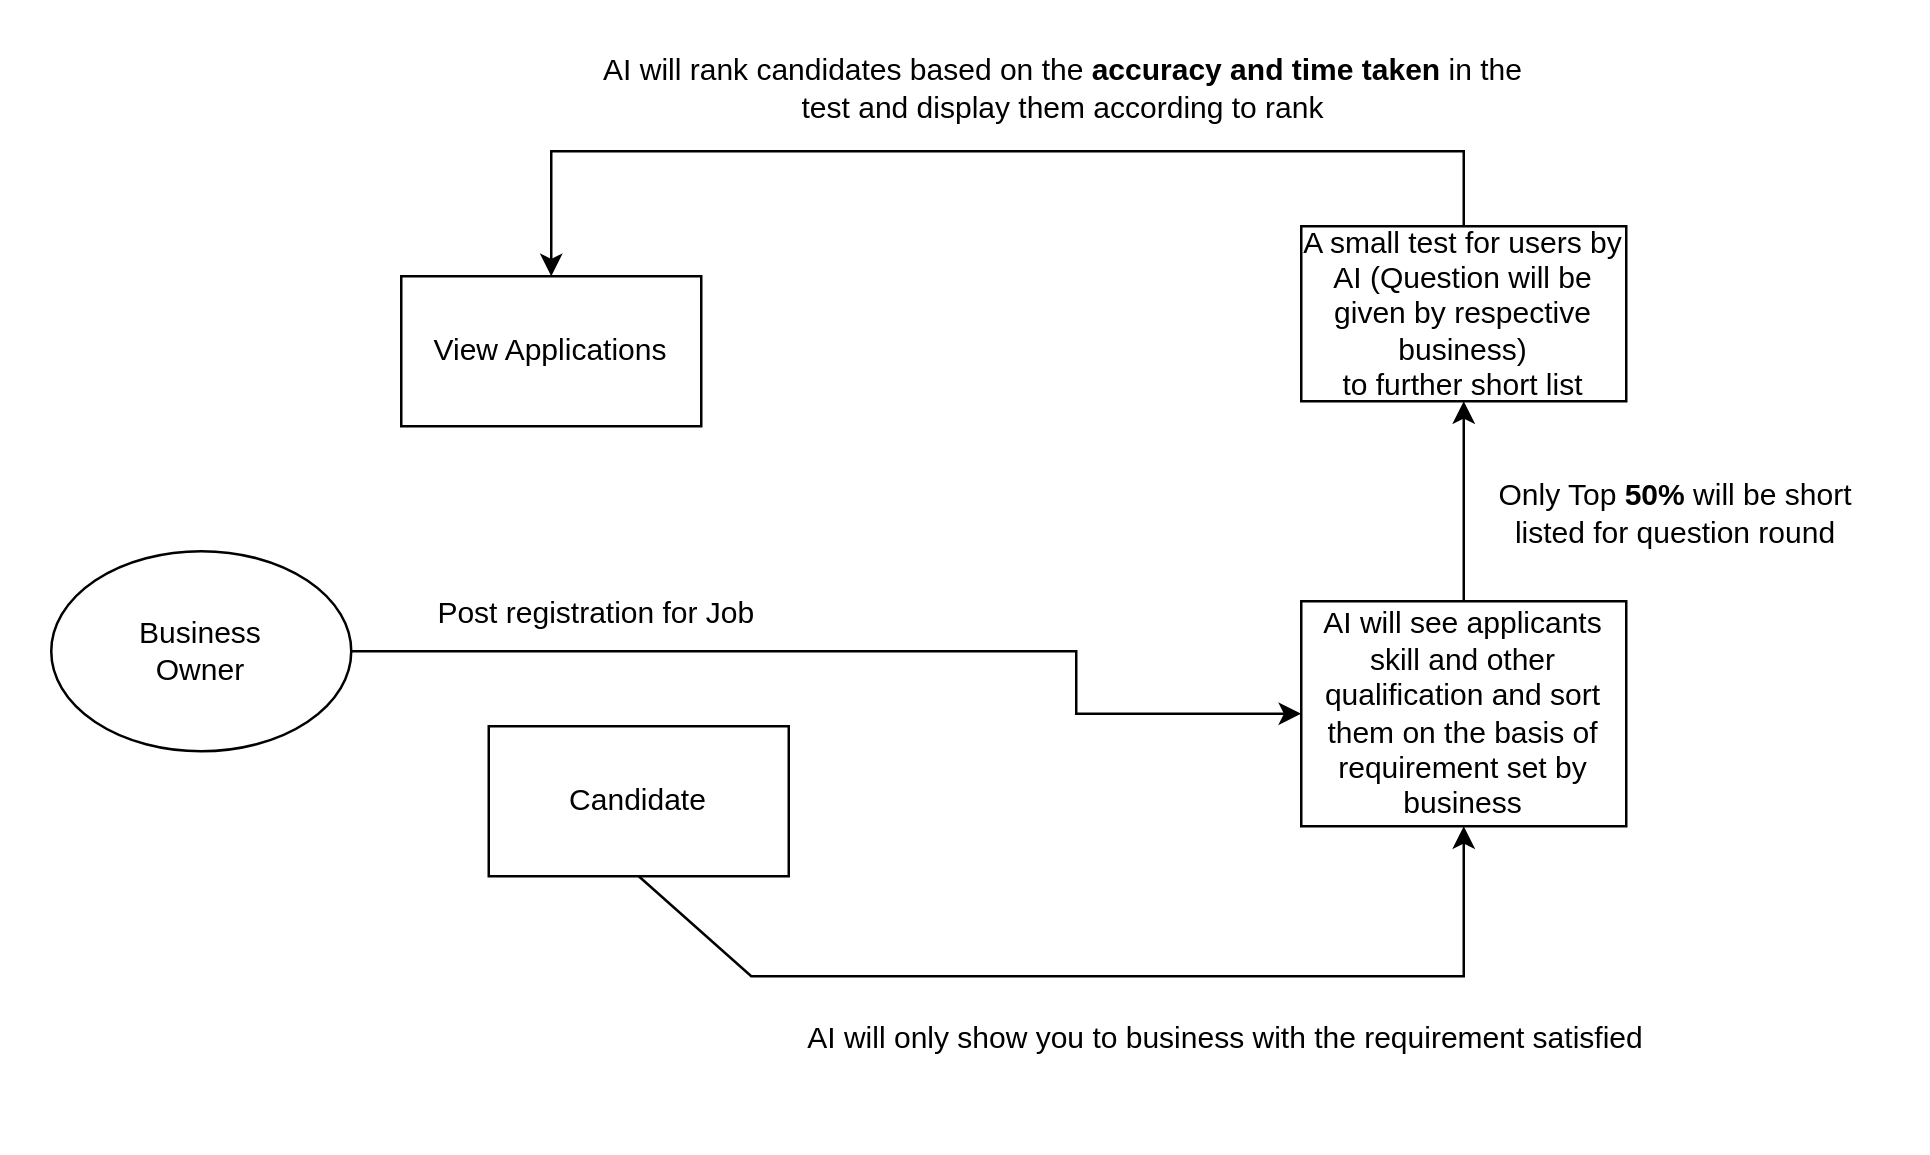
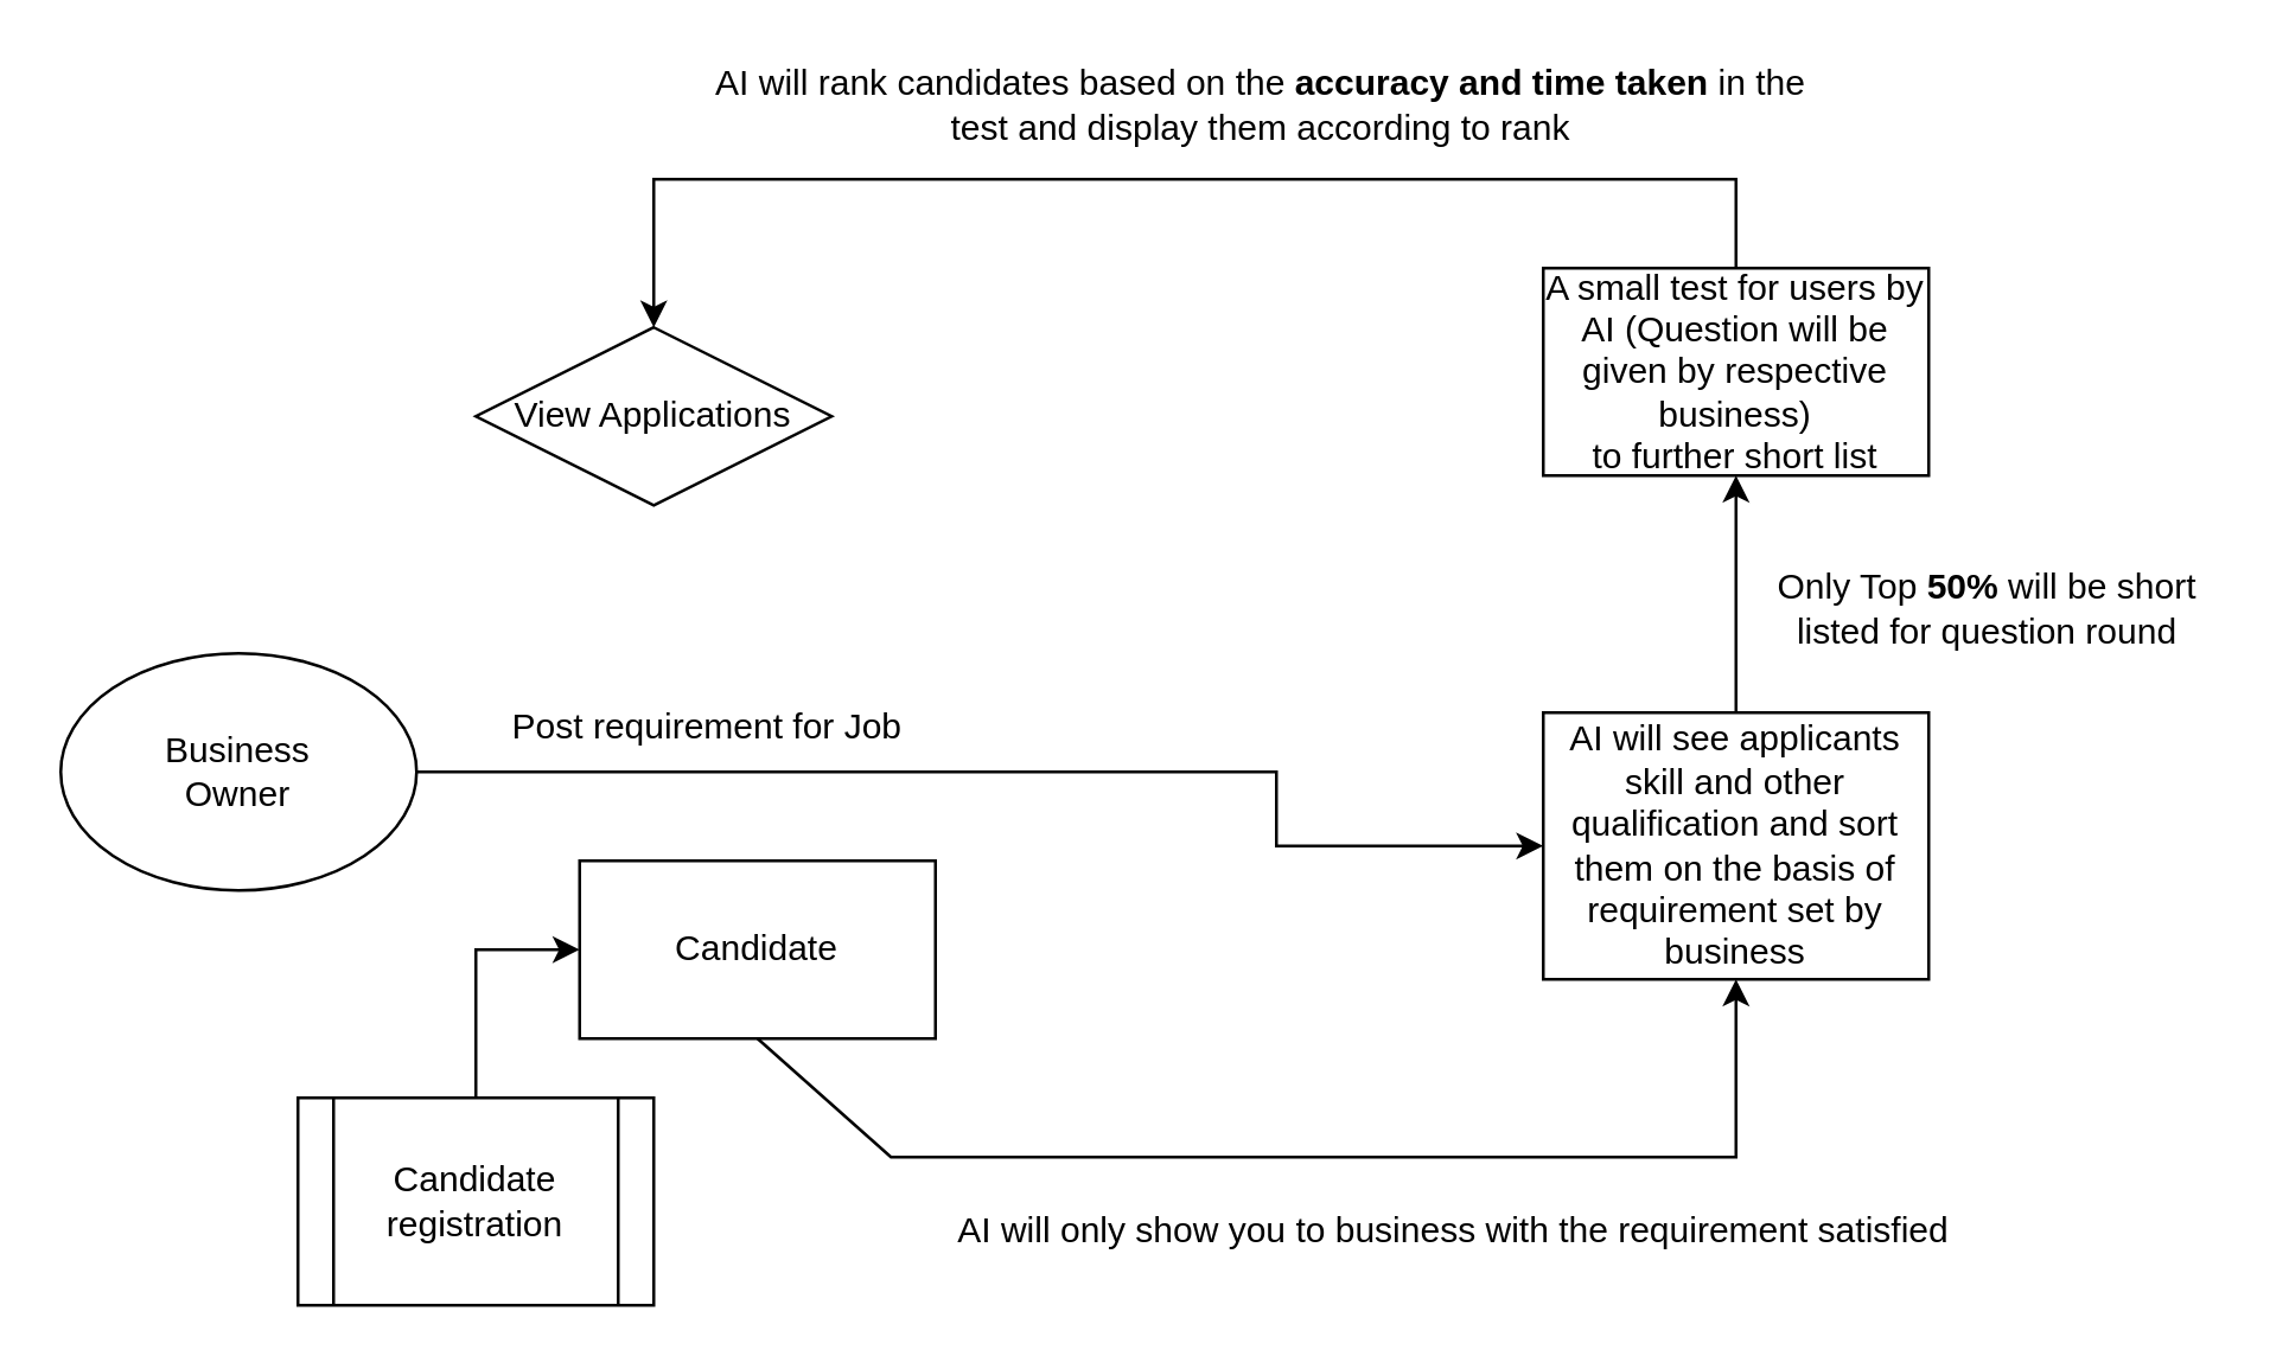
  <mxCell id="0" />
  <mxCell id="1" parent="0" />
- <mxCell id="2" value="View Applications" style="rounded=0;whiteSpace=wrap;html=1;" parent="1" vertex="1"><mxGeometry x="160" y="110" width="120" height="60" as="geometry" /></mxCell>
+ <mxCell id="2" value="View Applications" style="rhombus;whiteSpace=wrap;html=1;" parent="1" vertex="1"><mxGeometry x="160" y="110" width="120" height="60" as="geometry" /></mxCell>
  <mxCell id="3" value="Business&lt;div&gt;Owner&lt;/div&gt;" style="ellipse;whiteSpace=wrap;html=1;" parent="1" vertex="1"><mxGeometry x="20" y="220" width="120" height="80" as="geometry" /></mxCell>
  <mxCell id="4" value="A small test for users by AI (Question will be given by respective business)&lt;div&gt;to further short list&lt;/div&gt;" style="rounded=0;whiteSpace=wrap;html=1;" parent="1" vertex="1"><mxGeometry x="520" y="90" width="130" height="70" as="geometry" /></mxCell>
  <mxCell id="5" value="AI will see applicants skill and other qualification and sort them on the basis of requirement set by business" style="rounded=0;whiteSpace=wrap;html=1;" parent="1" vertex="1"><mxGeometry x="520" y="240" width="130" height="90" as="geometry" /></mxCell>
  <mxCell id="6" value="Candidate" style="rounded=0;whiteSpace=wrap;html=1;" parent="1" vertex="1"><mxGeometry x="195" y="290" width="120" height="60" as="geometry" /></mxCell>
+ <mxCell id="7" value="Candidate&lt;div&gt;registration&lt;/div&gt;" style="shape=process;whiteSpace=wrap;html=1;backgroundOutline=1;" parent="1" vertex="1"><mxGeometry x="100" y="370" width="120" height="70" as="geometry" /></mxCell>
  <mxCell id="8" value="" style="endArrow=classic;html=1;rounded=0;exitX=0.5;exitY=0;exitDx=0;exitDy=0;entryX=0.5;entryY=0;entryDx=0;entryDy=0;" parent="1" source="4" target="2" edge="1"><mxGeometry width="50" height="50" relative="1" as="geometry"><mxPoint x="210" y="250" as="sourcePoint" /><mxPoint x="260" y="200" as="targetPoint" /><Array as="points"><mxPoint x="585" y="60" /><mxPoint x="445" y="60" /><mxPoint x="330" y="60" /><mxPoint x="220" y="60" /></Array></mxGeometry></mxCell>
+ <mxCell id="9" value="" style="endArrow=classic;html=1;rounded=0;entryX=0;entryY=0.5;entryDx=0;entryDy=0;exitX=0.5;exitY=0;exitDx=0;exitDy=0;" parent="1" source="7" target="6" edge="1"><mxGeometry width="50" height="50" relative="1" as="geometry"><mxPoint x="260" y="270" as="sourcePoint" /><mxPoint x="310" y="220" as="targetPoint" /><Array as="points"><mxPoint x="160" y="320" /></Array></mxGeometry></mxCell>
  <mxCell id="10" value="" style="endArrow=classic;html=1;rounded=0;entryX=0.5;entryY=1;entryDx=0;entryDy=0;exitX=0.5;exitY=1;exitDx=0;exitDy=0;" parent="1" source="6" target="5" edge="1"><mxGeometry width="50" height="50" relative="1" as="geometry"><mxPoint x="260" y="270" as="sourcePoint" /><mxPoint x="310" y="220" as="targetPoint" /><Array as="points"><mxPoint x="300" y="390" /><mxPoint x="440" y="390" /><mxPoint x="585" y="390" /></Array></mxGeometry></mxCell>
  <mxCell id="11" value="" style="endArrow=classic;html=1;rounded=0;entryX=0.5;entryY=1;entryDx=0;entryDy=0;exitX=0.5;exitY=0;exitDx=0;exitDy=0;" parent="1" source="5" target="4" edge="1"><mxGeometry width="50" height="50" relative="1" as="geometry"><mxPoint x="260" y="270" as="sourcePoint" /><mxPoint x="310" y="220" as="targetPoint" /><Array as="points" /></mxGeometry></mxCell>
  <mxCell id="12" value="AI will rank candidates based on the &lt;b&gt;accuracy and time taken&lt;/b&gt; in the test and display them according to rank" style="text;html=1;align=center;verticalAlign=middle;whiteSpace=wrap;rounded=0;" parent="1" vertex="1"><mxGeometry x="240" y="20" width="370" height="30" as="geometry" /></mxCell>
  <mxCell id="13" value="Only Top &lt;b&gt;50%&lt;/b&gt; will be short listed for question round" style="text;html=1;align=center;verticalAlign=middle;whiteSpace=wrap;rounded=0;fontStyle=0" parent="1" vertex="1"><mxGeometry x="590" y="190" width="160" height="30" as="geometry" /></mxCell>
  <mxCell id="14" value="AI will only show you to business with the requirement satisfied" style="text;html=1;align=center;verticalAlign=middle;whiteSpace=wrap;rounded=0;" parent="1" vertex="1"><mxGeometry x="320" y="400" width="340" height="30" as="geometry" /></mxCell>
  <mxCell id="15" value="" style="endArrow=classic;html=1;rounded=0;exitX=1;exitY=0.5;exitDx=0;exitDy=0;entryX=0;entryY=0.5;entryDx=0;entryDy=0;" edge="1" parent="1" source="3" target="5"><mxGeometry width="50" height="50" relative="1" as="geometry"><mxPoint x="340" y="260" as="sourcePoint" /><mxPoint x="390" y="210" as="targetPoint" /><Array as="points"><mxPoint x="300" y="260" /><mxPoint x="430" y="260" /><mxPoint x="430" y="285" /></Array></mxGeometry></mxCell>
- <mxCell id="16" value="Post registration for Job&amp;nbsp;" style="text;html=1;align=center;verticalAlign=middle;whiteSpace=wrap;rounded=0;" vertex="1" parent="1"><mxGeometry x="135" y="230" width="210" height="30" as="geometry" /></mxCell>
+ <mxCell id="16" value="Post requirement for Job&amp;nbsp;" style="text;html=1;align=center;verticalAlign=middle;whiteSpace=wrap;rounded=0;" vertex="1" parent="1"><mxGeometry x="135" y="230" width="210" height="30" as="geometry" /></mxCell>
